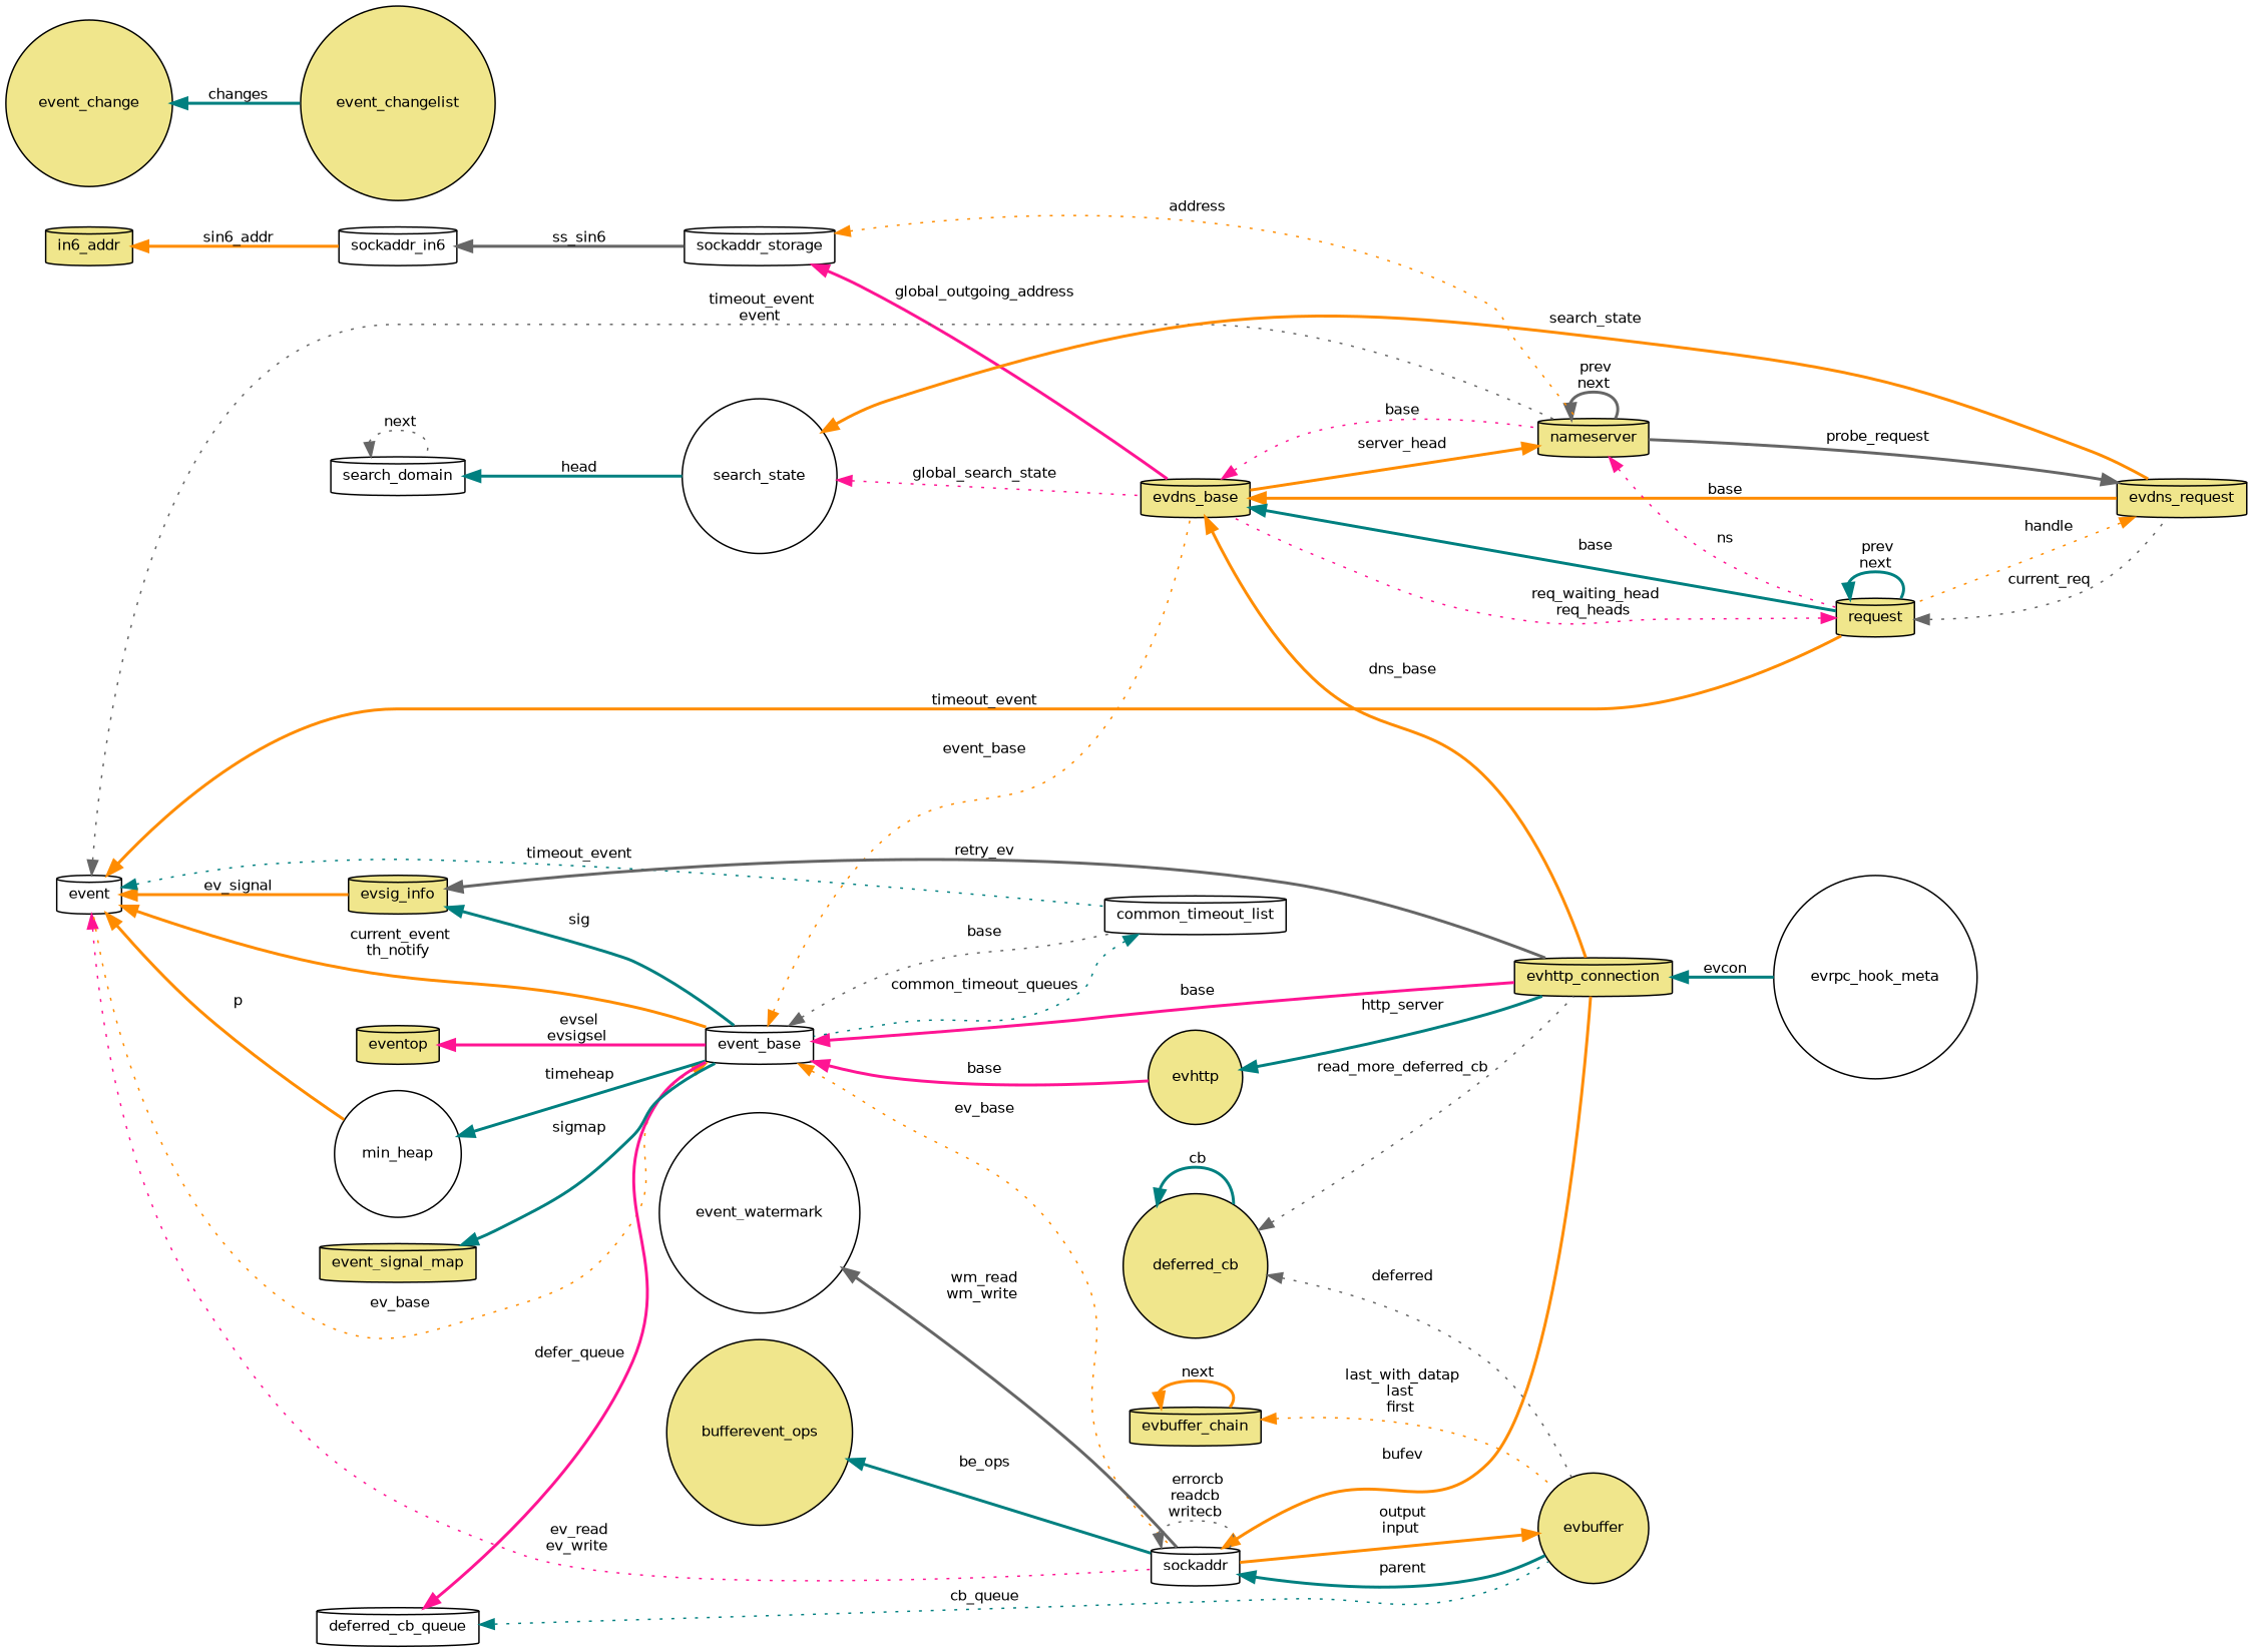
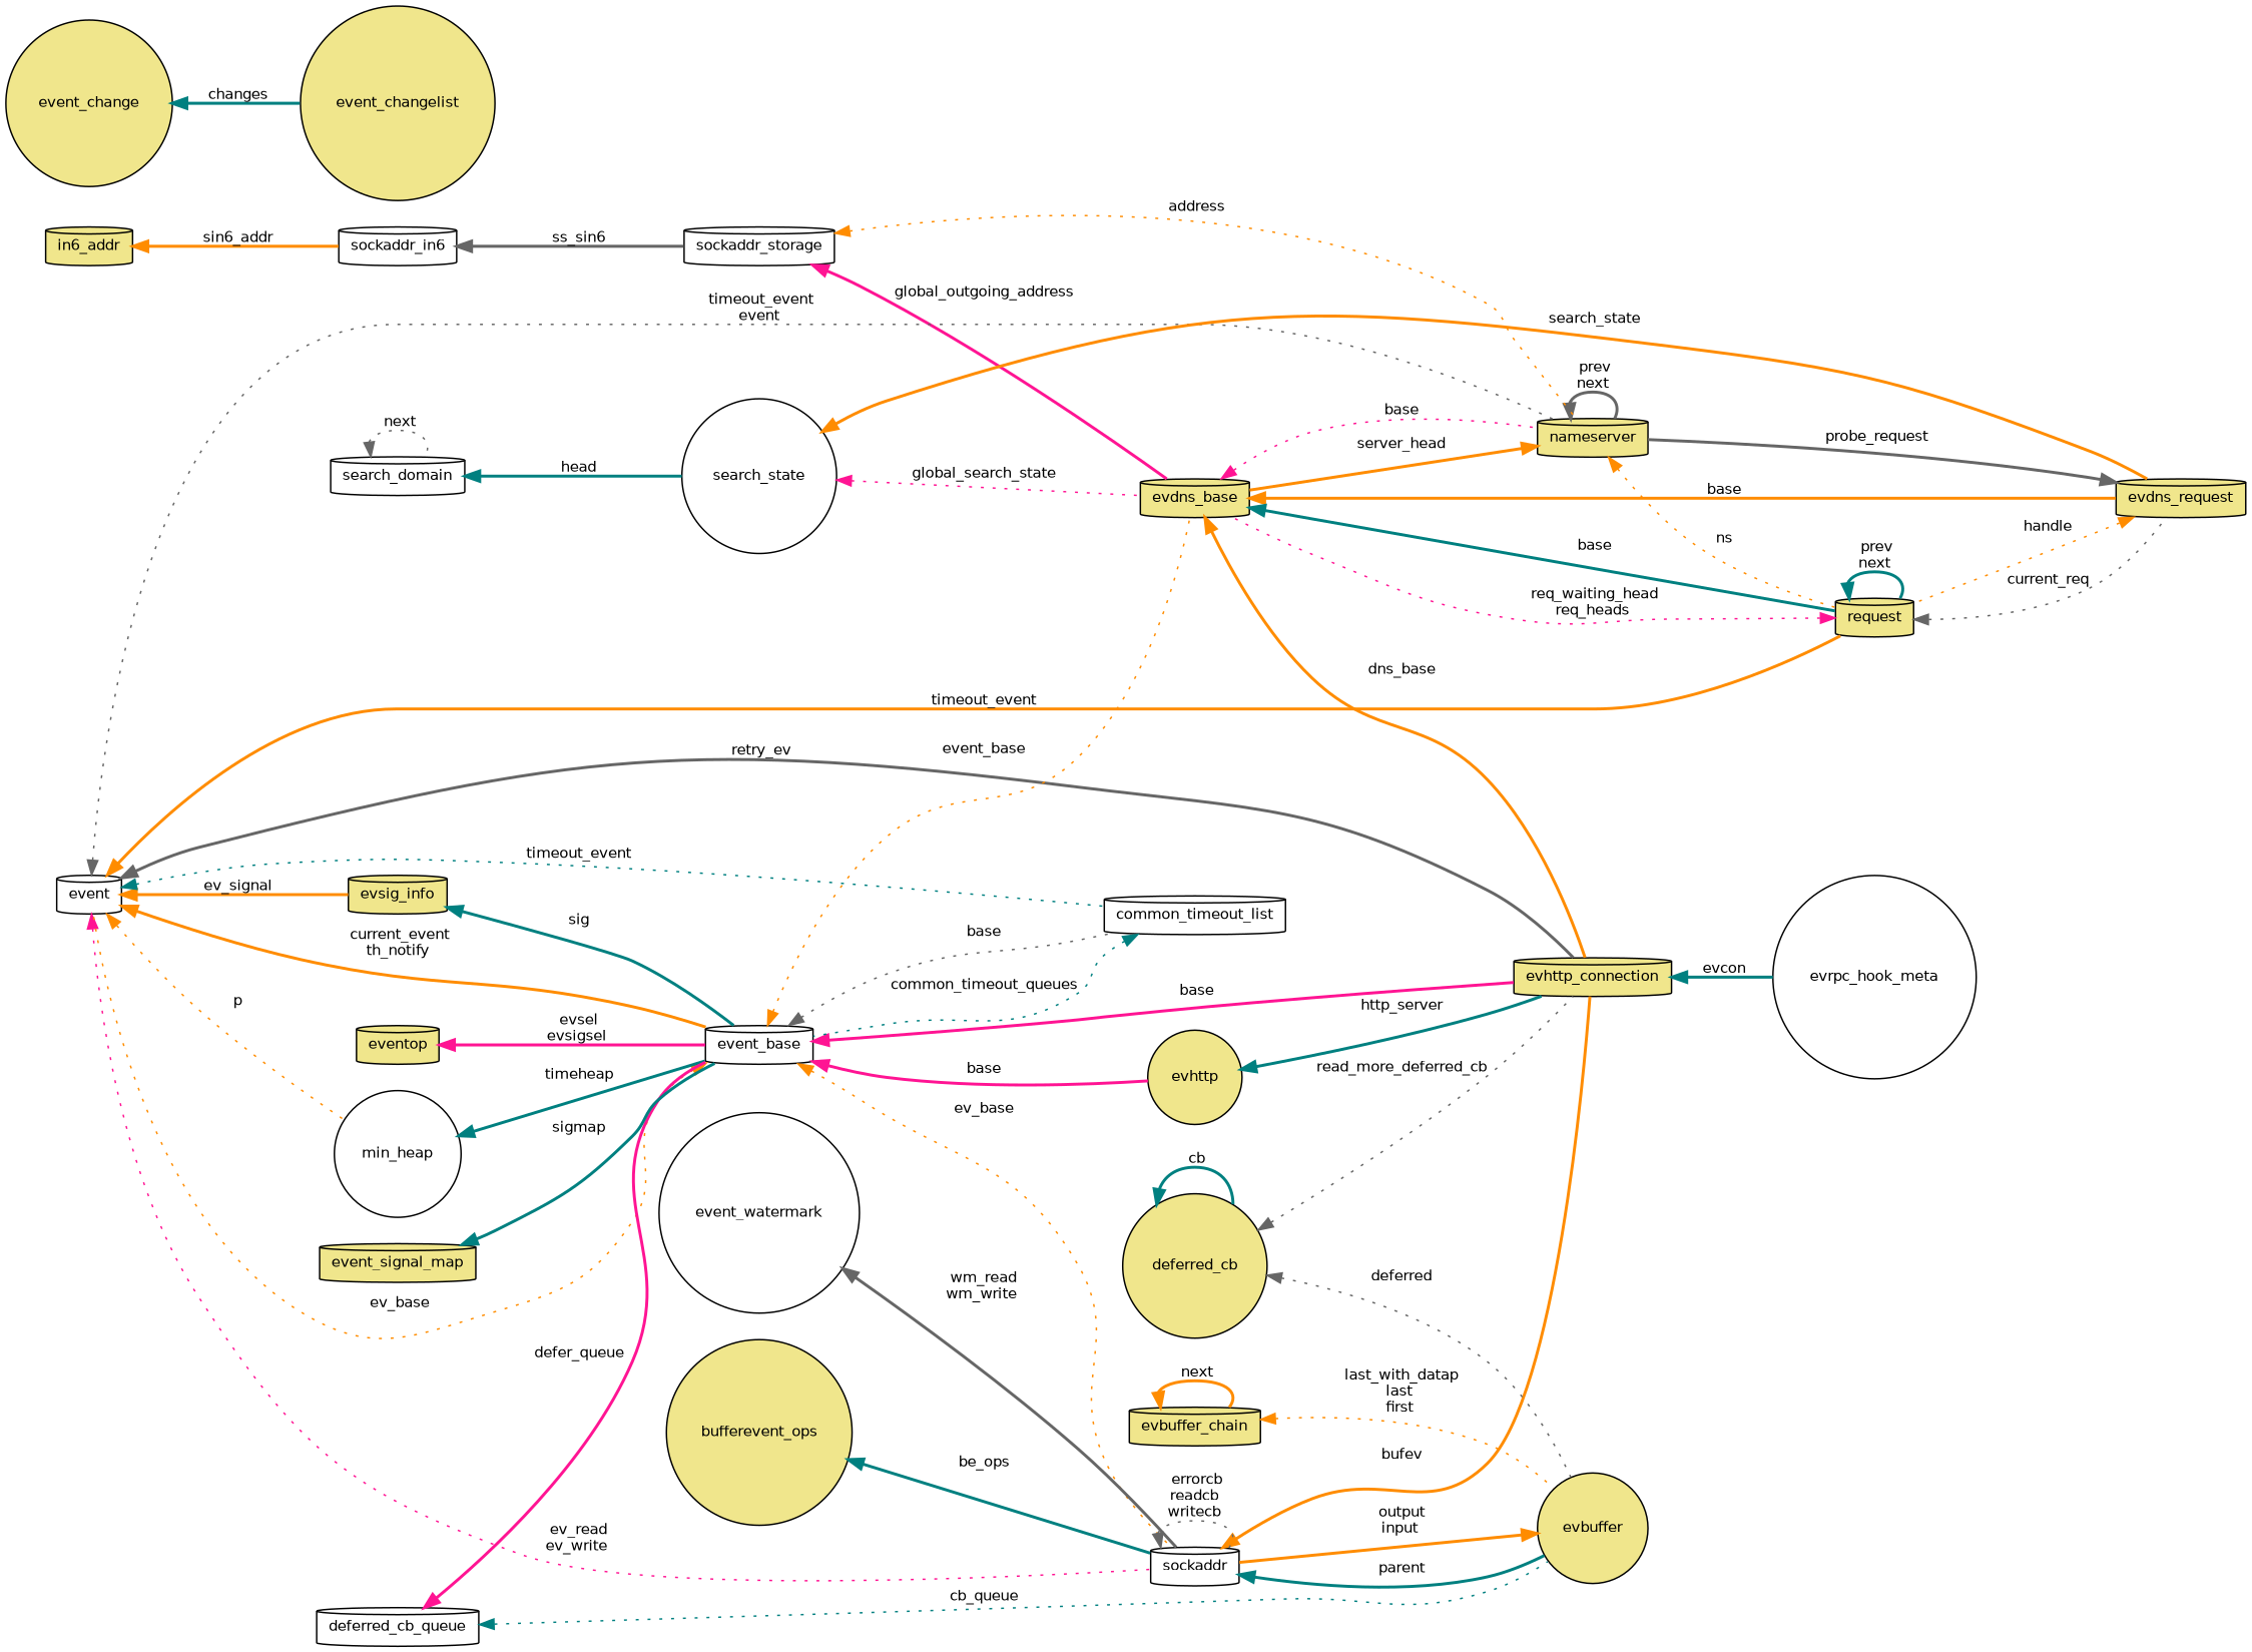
  digraph {
    rankdir=LR
    node [color=black fillcolor=khaki fontname=Helvetica fontsize=10 shape=cylinder style=filled]
    edge [color=darkorange dir=back fontname=Helvetica fontsize=10 labelfontname=Helvetica labelfontsize=10 style=bold]
    n1 [fillcolor=white fontcolor=black height=0.2 label=evrpc_hook_meta shape=circle width=0.4]
    n2 [height=0.2 label=evhttp_connection width=0.4]
    n3 [height=0.2 label=evdns_base width=0.4]
    n4 [height=0.2 label=nameserver width=0.4]
    n5 [height=0.2 label=evdns_request width=0.4]
    n6 [height=0.2 label=request width=0.4]
    n7 [fillcolor=white height=0.2 label=sockaddr_storage width=0.4]
    n8 [fillcolor=white height=0.2 label=sockaddr_in6 width=0.4]
    n9 [height=0.2 label=in6_addr width=0.4]
    n10 [fillcolor=white height=0.2 label=event width=0.4]
    n11 [fillcolor=white height=0.2 label=event_base width=0.4]
    n12 [height=0.2 label=evsig_info width=0.4]
    n13 [fillcolor=white height=0.2 label=min_heap shape=circle width=0.4]
    n14 [fillcolor=white height=0.2 label=common_timeout_list width=0.4]
    n15 [fillcolor=white height=0.2 label=sockaddr width=0.4]
    n16 [height=0.2 label=evhttp shape=circle width=0.4]
    n17 [height=0.2 label=evbuffer shape=circle width=0.4]
    n18 [height=0.2 label=eventop width=0.4]
    n19 [fillcolor=white height=0.2 label=deferred_cb_queue width=0.4]
    n20 [height=0.2 label=event_signal_map width=0.4]
    n21 [height=0.2 label=event_changelist shape=circle width=0.4]
    n22 [height=0.2 label=event_change shape=circle width=0.4]
    n23 [fillcolor=white height=0.2 label=search_state shape=circle width=0.4]
    n24 [fillcolor=white height=0.2 label=search_domain width=0.4]
    n25 [height=0.2 label=deferred_cb shape=circle width=0.4]
    n26 [fillcolor=white height=0.2 label=event_watermark shape=circle width=0.4]
    n27 [height=0.2 label=evbuffer_chain width=0.4]
    n28 [height=0.2 label=bufferevent_ops shape=circle width=0.4]
    n2 -> n1 [color=teal label=" evcon"]
    n3 -> n2 [label=" dns_base"]
    n3 -> n4 [color=deeppink label=" base" style=dotted]
    n3 -> n5 [label=" base"]
    n3 -> n6 [color=teal label=" base"]
    n4 -> n3 [label=" server_head"]
    n4 -> n4 [color=gray40 label=" prev\nnext"]
-   n4 -> n6 [color=deeppink label=" ns" style=dotted]
+   n4 -> n6 [label=" ns" style=dotted]
    n5 -> n4 [color=gray40 label=" probe_request"]
    n5 -> n6 [label=" handle" style=dotted]
    n6 -> n3 [color=deeppink label=" req_waiting_head\nreq_heads" style=dotted]
    n6 -> n5 [color=gray40 label=" current_req" style=dotted]
    n6 -> n6 [color=teal label=" prev\nnext"]
    n7 -> n3 [color=deeppink label=" global_outgoing_address"]
    n7 -> n4 [label=" address" style=dotted]
    n8 -> n7 [color=gray40 label=" ss_sin6"]
    n9 -> n8 [label=" sin6_addr"]
-   n12 -> n2 [color=gray40 label=" retry_ev"]
+   n10 -> n2 [color=gray40 label=" retry_ev"]
    n10 -> n4 [color=gray40 label=" timeout_event\nevent" style=dotted]
    n10 -> n6 [label=" timeout_event"]
    n10 -> n11 [label=" current_event\nth_notify"]
    n10 -> n12 [label=" ev_signal"]
-   n10 -> n13 [label=" p"]
+   n10 -> n13 [label=" p" style=dotted]
    n10 -> n14 [color=teal label=" timeout_event" style=dotted]
    n10 -> n15 [color=deeppink label=" ev_read\nev_write" style=dotted]
    n11 -> n2 [color=deeppink label=" base"]
    n11 -> n3 [label=" event_base" style=dotted]
    n11 -> n10 [label=" ev_base" style=dotted]
    n11 -> n14 [color=gray40 label=" base" style=dotted]
    n11 -> n15 [label=" ev_base" style=dotted]
    n11 -> n16 [color=deeppink label=" base"]
    n12 -> n11 [color=teal label=" sig"]
    n13 -> n11 [color=teal label=" timeheap"]
    n14 -> n11 [color=teal label=" common_timeout_queues" style=dotted]
    n15 -> n2 [label=" bufev"]
    n15 -> n15 [color=gray40 label=" errorcb\nreadcb\nwritecb" style=dotted]
    n15 -> n17 [color=teal label=" parent"]
    n16 -> n2 [color=teal label=" http_server"]
    n17 -> n15 [label=" output\ninput"]
    n18 -> n11 [color=deeppink label=" evsel\nevsigsel"]
    n19 -> n11 [color=deeppink label=" defer_queue"]
    n19 -> n17 [color=teal label=" cb_queue" style=dotted]
    n20 -> n11 [color=teal label=" sigmap"]
    n22 -> n21 [color=teal label=" changes"]
    n23 -> n3 [color=deeppink label=" global_search_state" style=dotted]
    n23 -> n5 [label=" search_state"]
    n24 -> n23 [color=teal label=" head"]
    n24 -> n24 [color=gray40 label=" next" style=dotted]
    n25 -> n2 [color=gray40 label=" read_more_deferred_cb" style=dotted]
    n25 -> n17 [color=gray40 label=" deferred" style=dotted]
    n25 -> n25 [color=teal label=" cb"]
    n26 -> n15 [color=gray40 label=" wm_read\nwm_write"]
    n27 -> n17 [label=" last_with_datap\nlast\nfirst" style=dotted]
    n27 -> n27 [label=" next"]
    n28 -> n15 [color=teal label=" be_ops"]
  }
